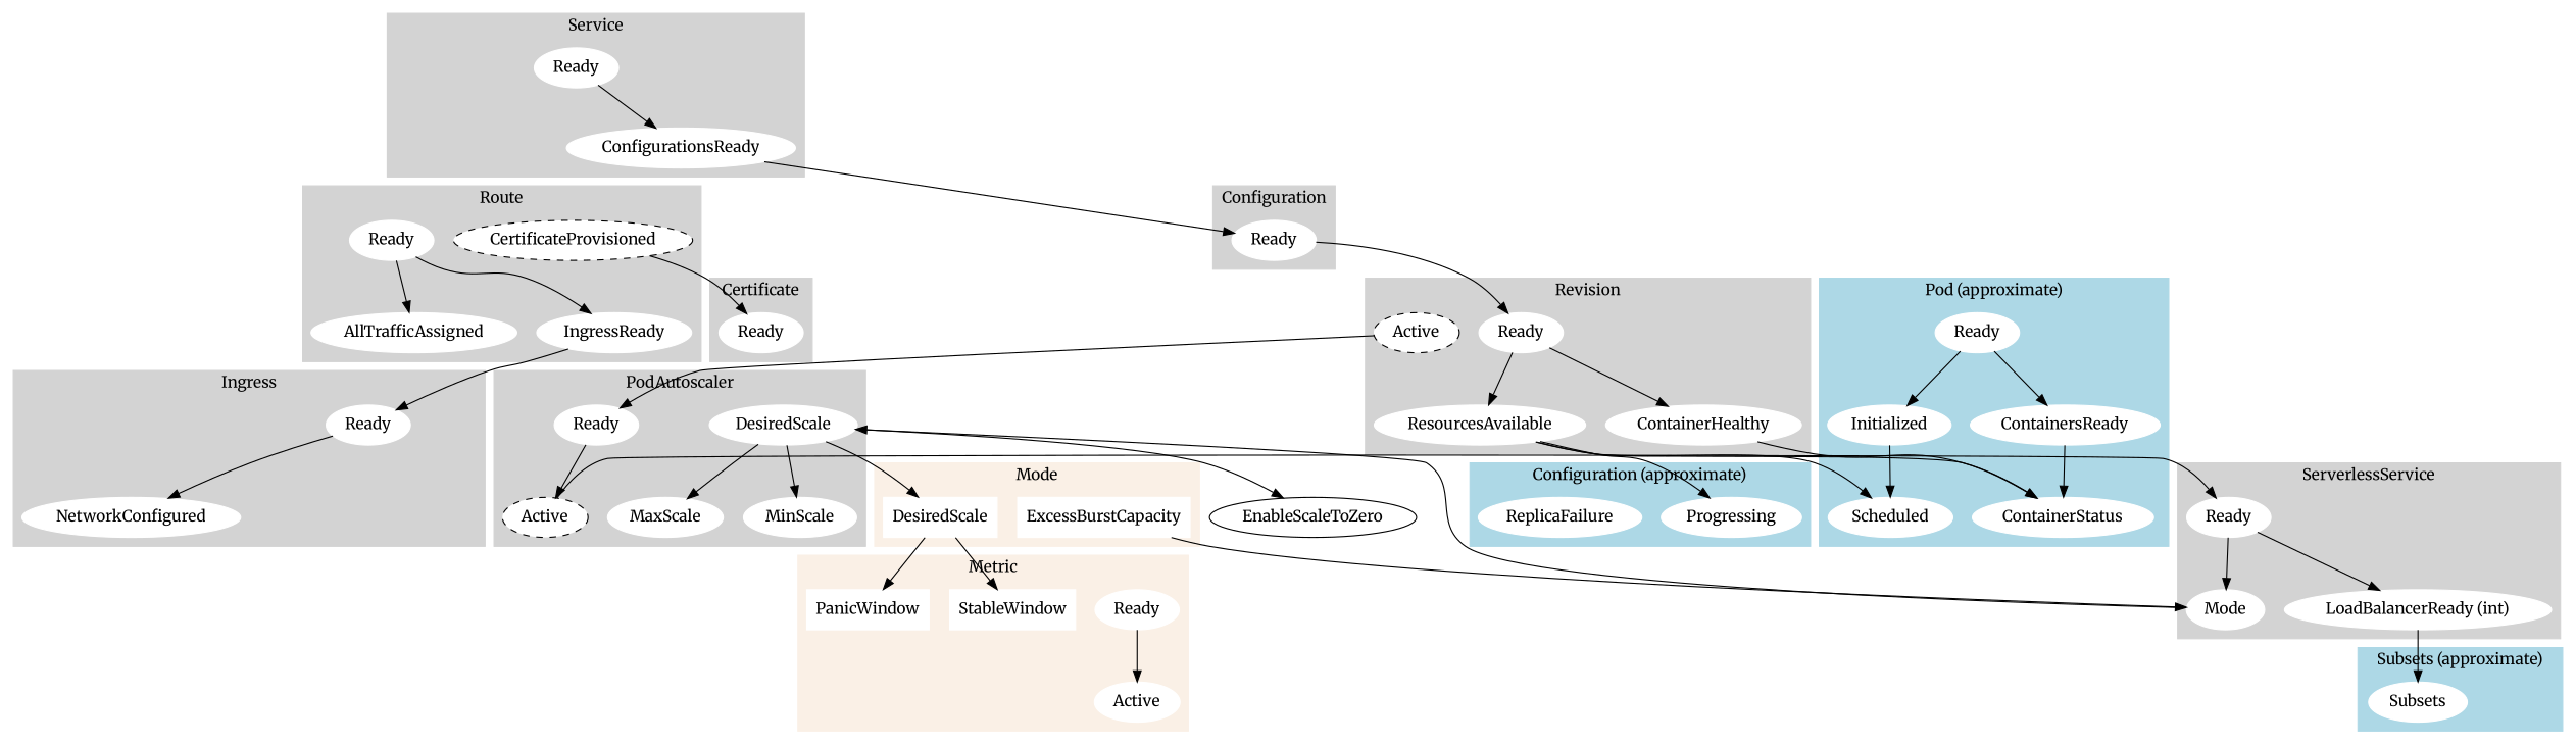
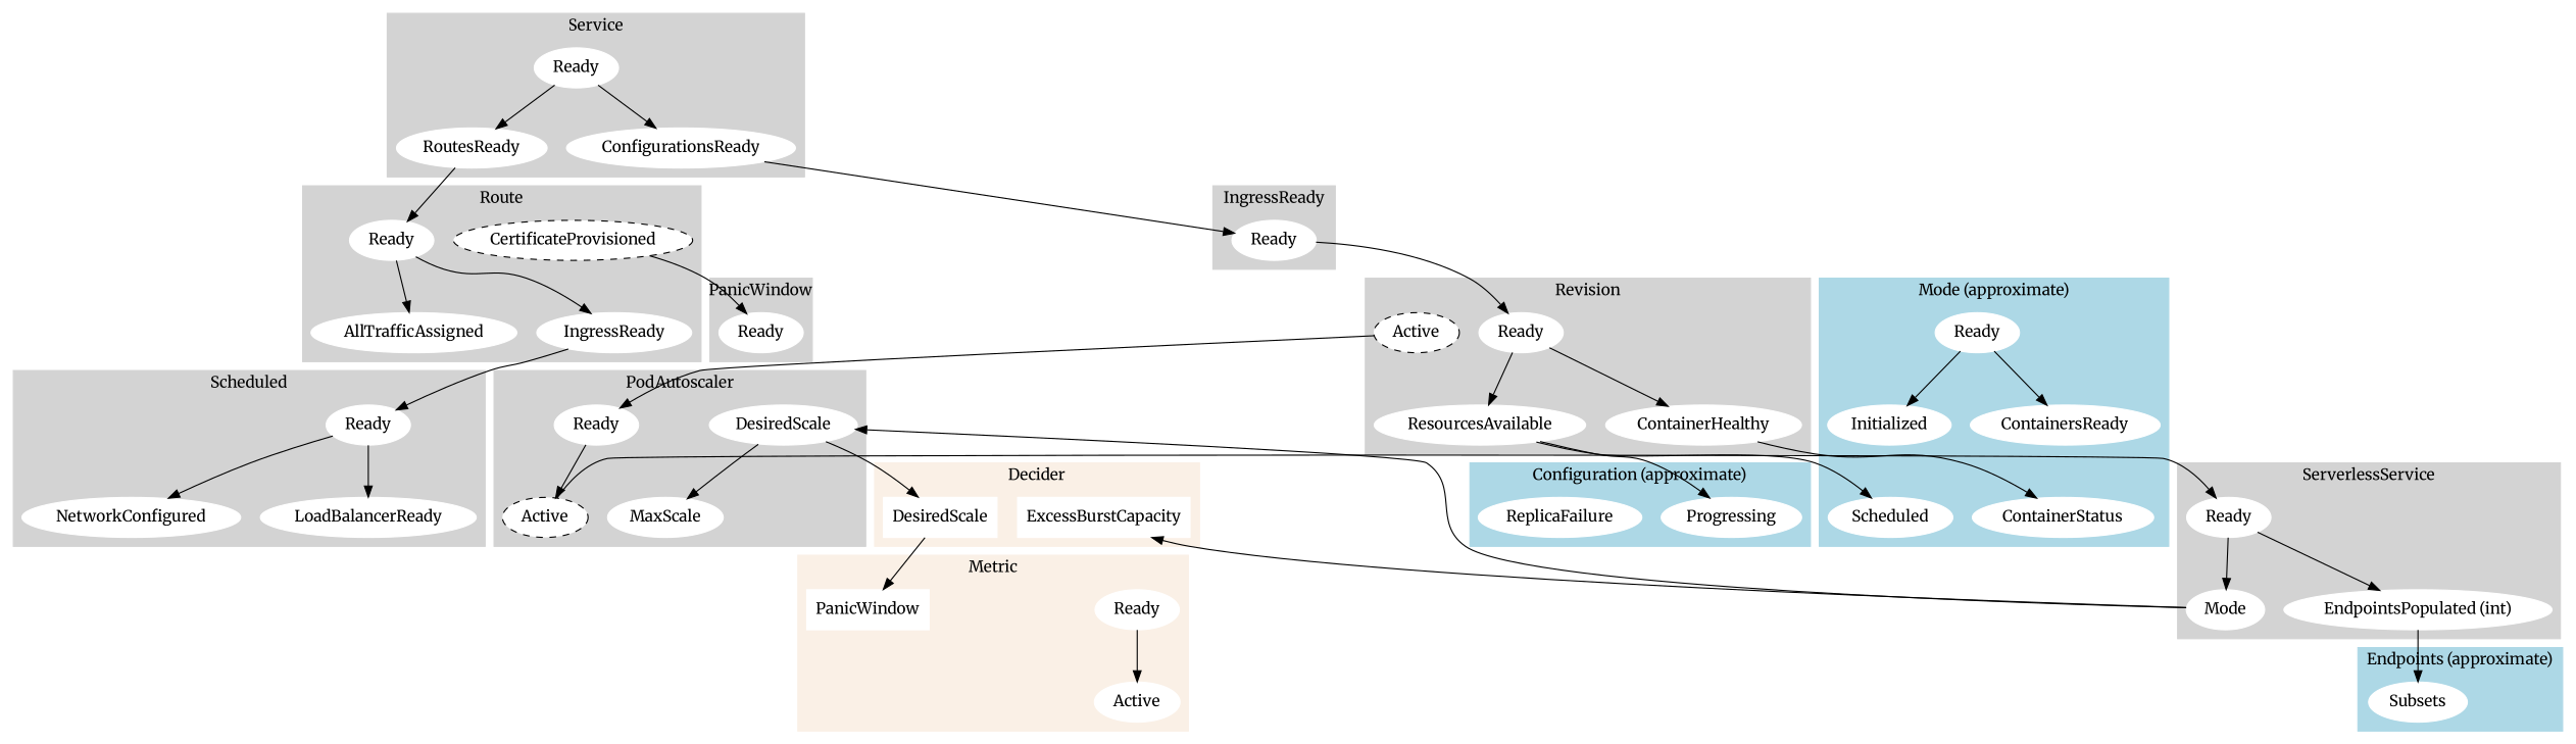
  digraph {
    color=lightgrey
    fontname=Merriweather
    style=filled
    node [color=white fontname=Merriweather style=filled]
    edge [fontname=Merriweather]
    n1 [label=Ready]
    n2 [label=ConfigurationsReady]
+   n3 [label=RoutesReady]
    n4 [label=Ready]
    n5 [label=AllTrafficAssigned]
    n6 [label=IngressReady]
    n7 [color=black fillcolor=white label=CertificateProvisioned style="filled,dashed"]
    n8 [label=Ready]
    n9 [label=Ready]
    n10 [label=ResourcesAvailable]
    n11 [label=ContainerHealthy]
    n12 [color=black fillcolor=white label=Active style="filled,dashed"]
    n13 [label=Ready]
    n14 [label=NetworkConfigured]
+   n15 [label=LoadBalancerReady]
    n16 [label=Ready]
    n17 [label=Ready]
    n18 [color=black fillcolor=white label=Active style="filled,dashed"]
-   n19 [label=MinScale]
    n20 [label=MaxScale]
    n21 [label=DesiredScale]
    n22 [label=DesiredScale shape=box]
    n23 [label=ExcessBurstCapacity shape=box]
    n24 [label=Ready]
    n25 [label=Active]
-   n26 [label=StableWindow shape=box]
    n27 [label=PanicWindow shape=box]
    n28 [label=Ready]
-   n29 [label="LoadBalancerReady (int)"]
+   n29 [label="EndpointsPopulated (int)"]
    n30 [label=Mode]
    n31 [label=Ready]
    n32 [label=Initialized]
    n33 [label=ContainersReady]
    n34 [label=Scheduled]
    n35 [label=ContainerStatus]
    n36 [label=Progressing]
    n37 [label=ReplicaFailure]
    n38 [label=Subsets]
-   n39 [color=black fillcolor=white label=EnableScaleToZero]
    subgraph cluster_1 {
      label=Service
      n1
      n2
+     n3
    }
    subgraph cluster_2 {
      label=Route
      n4
      n5
      n6
      n7
    }
    subgraph cluster_3 {
-     label=Configuration
+     label=IngressReady
      n8
    }
    subgraph cluster_4 {
      label=Revision
      n9
      n10
      n11
      n12
    }
    subgraph cluster_5 {
-     label=Ingress
+     label=Scheduled
      n13
      n14
+     n15
    }
    subgraph cluster_6 {
-     label=Certificate
+     label=PanicWindow
      n16
    }
    subgraph cluster_7 {
      label=PodAutoscaler
      n17
      n18
-     n19
      n20
      n21
    }
    subgraph cluster_8 {
      color=linen
-     label=Mode
+     label=Decider
      n22
      n23
    }
    subgraph cluster_9 {
      color=linen
      label=Metric
      n24
      n25
-     n26
      n27
    }
    subgraph cluster_10 {
      label=ServerlessService
      n28
      n29
      n30
    }
    subgraph cluster_11 {
      color=lightblue
-     label="Pod (approximate)"
+     label="Mode (approximate)"
      n31
      n32
      n33
      n34
      n35
    }
    subgraph cluster_12 {
      color=lightblue
      label="Configuration (approximate)"
      n36
      n37
    }
    subgraph cluster_13 {
      color=lightblue
-     label="Subsets (approximate)"
+     label="Endpoints (approximate)"
      n38
    }
    n1 -> n2
+   n1 -> n3
    n2 -> n8
+   n3 -> n4
    n4 -> n5
    n4 -> n6
    n6 -> n13
    n7 -> n16
    n8 -> n9
    n9 -> n10
    n9 -> n11
    n10 -> n34
-   n10 -> n35
    n10 -> n36
    n11 -> n35
    n12 -> n17
    n13 -> n14
+   n13 -> n15
    n17 -> n18
    n18 -> n28
-   n21 -> n19
    n21 -> n20
    n21 -> n22
-   n21 -> n39
-   n22 -> n26
    n22 -> n27
    n24 -> n25
    n28 -> n29
    n28 -> n30
    n29 -> n38
    n30 -> n21
-   n23 -> n30
+   n30 -> n23
    n31 -> n32
    n31 -> n33
-   n32 -> n34
-   n33 -> n35
  }
